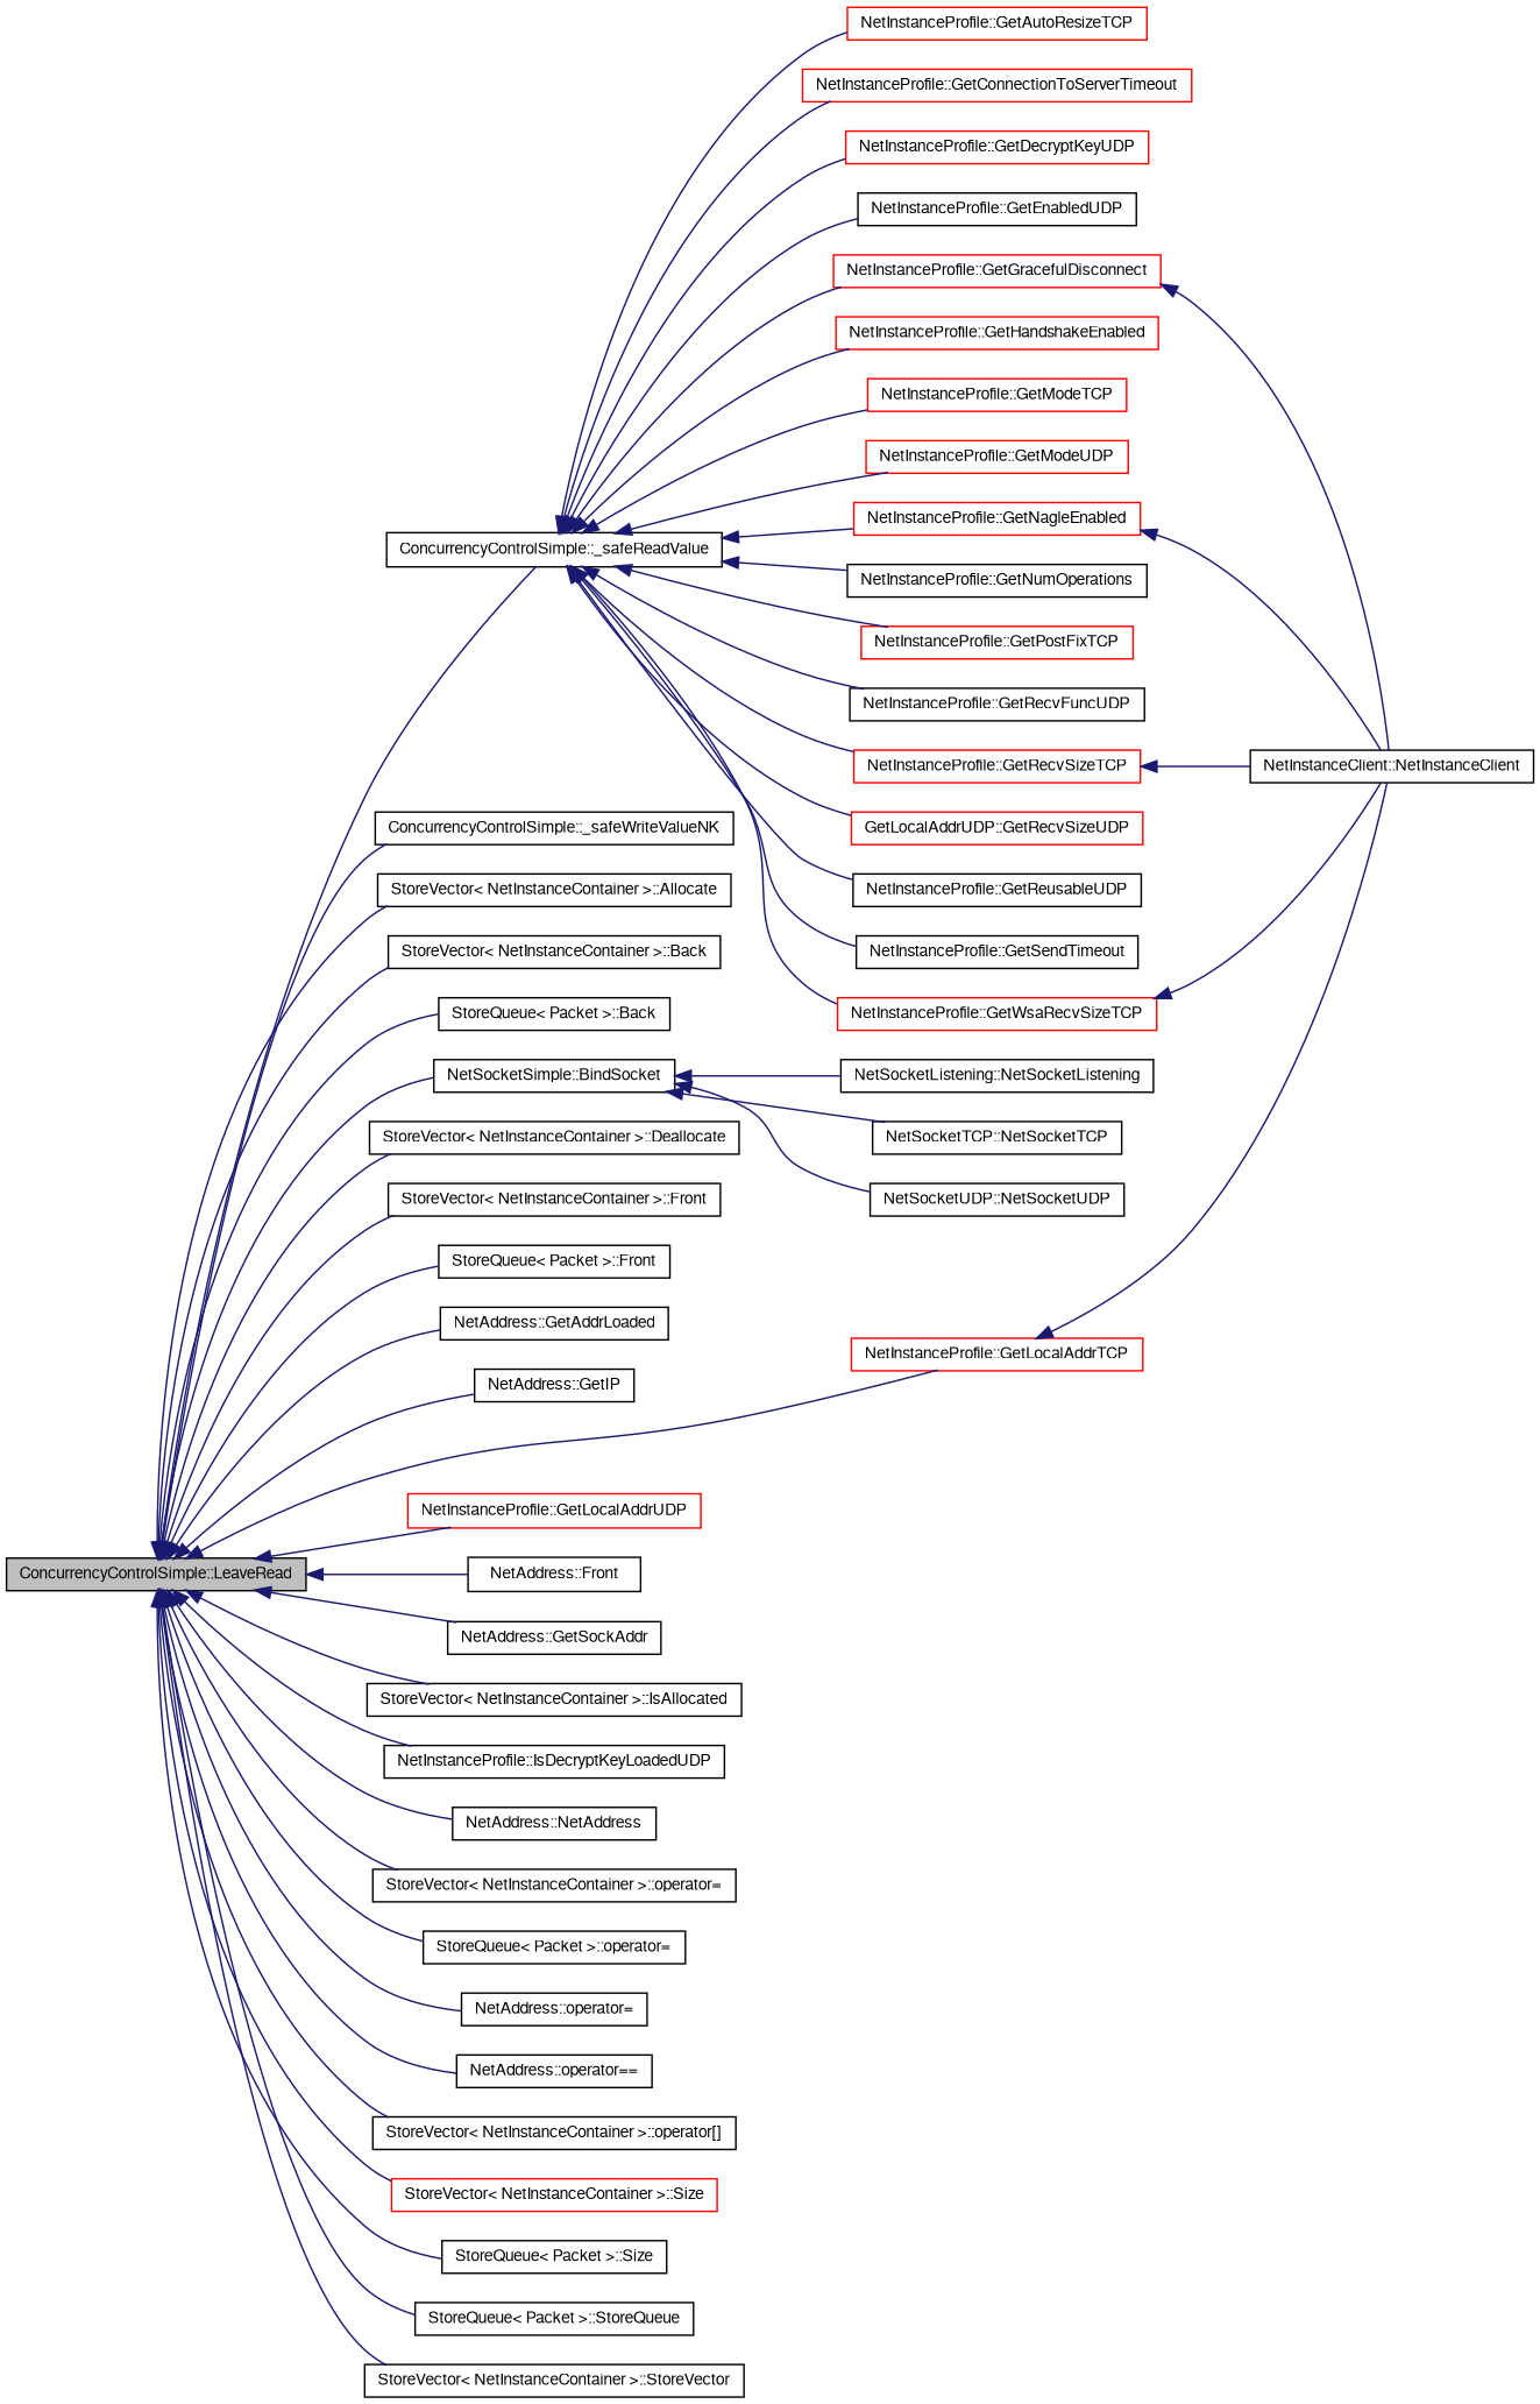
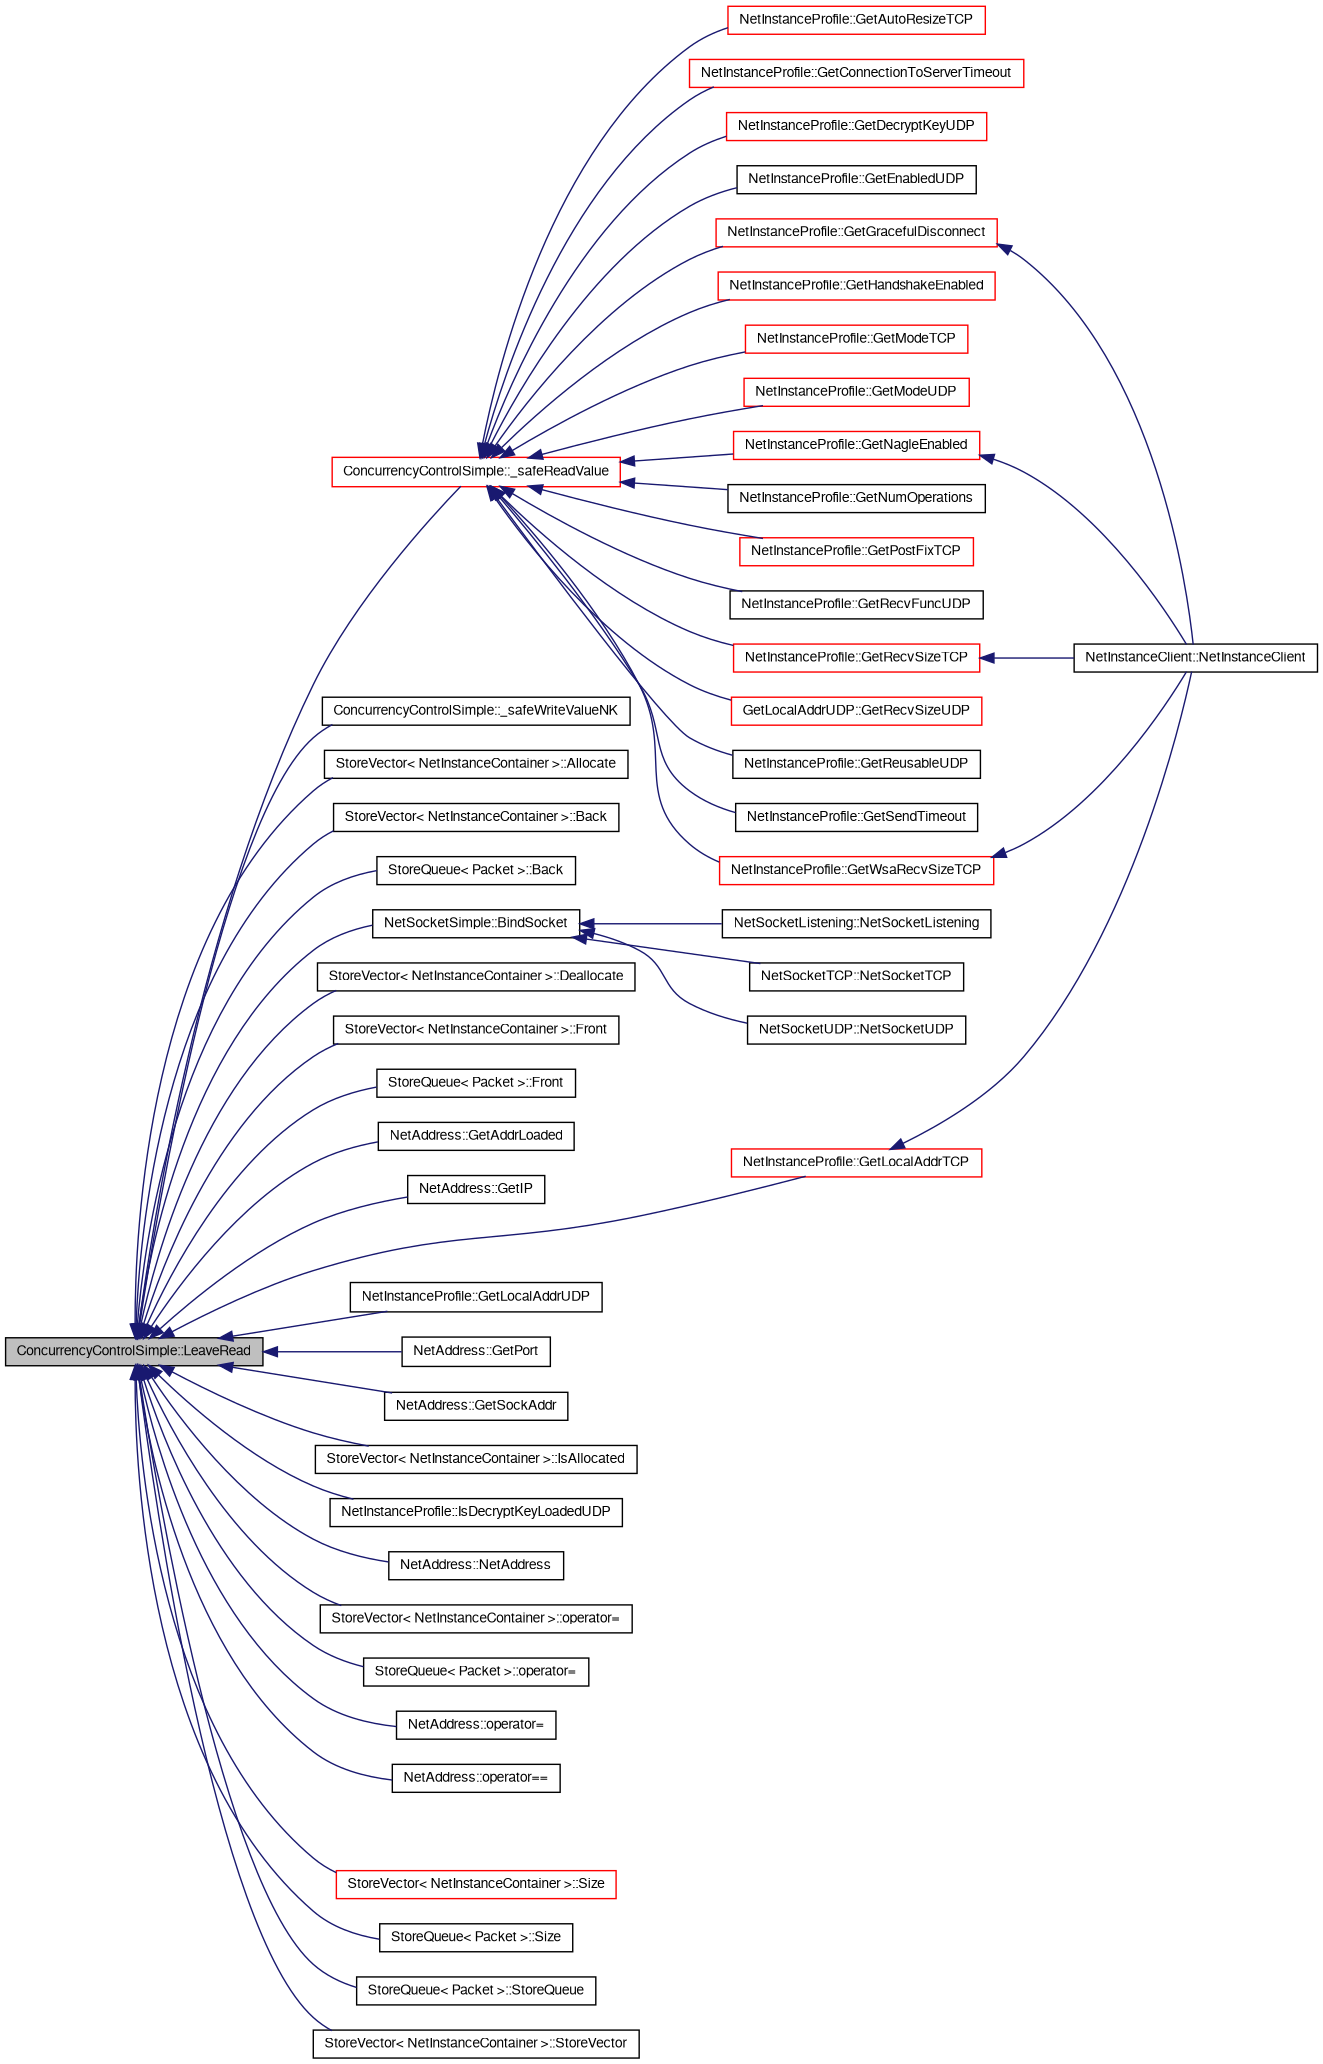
  digraph {
    rankdir=LR
    node [color=black fillcolor=white fontname=FreeSans fontsize=10 shape=record style=filled]
    edge [color=midnightblue dir=back fontname=FreeSans fontsize=10 labelfontname=FreeSans labelfontsize=10 style=solid]
    n1 [fillcolor=grey75 fontcolor=black height=0.2 label="ConcurrencyControlSimple::LeaveRead" width=0.4]
-   n2 [height=0.2 label="ConcurrencyControlSimple::_safeReadValue" width=0.4]
+   n2 [color=red height=0.2 label="ConcurrencyControlSimple::_safeReadValue" width=0.4]
    n3 [height=0.2 label="ConcurrencyControlSimple::_safeWriteValueNK" width=0.4]
    n4 [height=0.2 label="StoreVector\< NetInstanceContainer \>::Allocate" width=0.4]
    n5 [height=0.2 label="StoreVector\< NetInstanceContainer \>::Back" width=0.4]
    n6 [height=0.2 label="StoreQueue\< Packet \>::Back" width=0.4]
    n7 [height=0.2 label="NetSocketSimple::BindSocket" width=0.4]
    n8 [height=0.2 label="StoreVector\< NetInstanceContainer \>::Deallocate" width=0.4]
    n9 [height=0.2 label="StoreVector\< NetInstanceContainer \>::Front" width=0.4]
    n10 [height=0.2 label="StoreQueue\< Packet \>::Front" width=0.4]
    n11 [height=0.2 label="NetAddress::GetAddrLoaded" width=0.4]
    n12 [height=0.2 label="NetAddress::GetIP" width=0.4]
    n13 [color=red height=0.2 label="NetInstanceProfile::GetLocalAddrTCP" width=0.4]
-   n14 [color=red height=0.2 label="NetInstanceProfile::GetLocalAddrUDP" width=0.4]
-   n15 [height=0.2 label="NetAddress::Front" width=0.4]
+   n14 [height=0.2 label="NetInstanceProfile::GetLocalAddrUDP" width=0.4]
+   n15 [height=0.2 label="NetAddress::GetPort" width=0.4]
    n16 [height=0.2 label="NetAddress::GetSockAddr" width=0.4]
    n17 [height=0.2 label="StoreVector\< NetInstanceContainer \>::IsAllocated" width=0.4]
    n18 [height=0.2 label="NetInstanceProfile::IsDecryptKeyLoadedUDP" width=0.4]
    n19 [height=0.2 label="NetAddress::NetAddress" width=0.4]
    n20 [height=0.2 label="StoreVector\< NetInstanceContainer \>::operator=" width=0.4]
    n21 [height=0.2 label="StoreQueue\< Packet \>::operator=" width=0.4]
    n22 [height=0.2 label="NetAddress::operator=" width=0.4]
    n23 [height=0.2 label="NetAddress::operator==" width=0.4]
-   n24 [height=0.2 label="StoreVector\< NetInstanceContainer \>::operator[]" width=0.4]
    n25 [color=red height=0.2 label="StoreVector\< NetInstanceContainer \>::Size" width=0.4]
    n26 [height=0.2 label="StoreQueue\< Packet \>::Size" width=0.4]
    n27 [height=0.2 label="StoreQueue\< Packet \>::StoreQueue" width=0.4]
    n28 [height=0.2 label="StoreVector\< NetInstanceContainer \>::StoreVector" width=0.4]
    n29 [color=red height=0.2 label="NetInstanceProfile::GetAutoResizeTCP" width=0.4]
    n30 [color=red height=0.2 label="NetInstanceProfile::GetConnectionToServerTimeout" width=0.4]
    n31 [color=red height=0.2 label="NetInstanceProfile::GetDecryptKeyUDP" width=0.4]
    n32 [height=0.2 label="NetInstanceProfile::GetEnabledUDP" width=0.4]
    n33 [color=red height=0.2 label="NetInstanceProfile::GetGracefulDisconnect" width=0.4]
    n34 [color=red height=0.2 label="NetInstanceProfile::GetHandshakeEnabled" width=0.4]
    n35 [color=red height=0.2 label="NetInstanceProfile::GetModeTCP" width=0.4]
    n36 [color=red height=0.2 label="NetInstanceProfile::GetModeUDP" width=0.4]
    n37 [color=red height=0.2 label="NetInstanceProfile::GetNagleEnabled" width=0.4]
    n38 [height=0.2 label="NetInstanceProfile::GetNumOperations" width=0.4]
    n39 [color=red height=0.2 label="NetInstanceProfile::GetPostFixTCP" width=0.4]
    n40 [height=0.2 label="NetInstanceProfile::GetRecvFuncUDP" width=0.4]
    n41 [color=red height=0.2 label="NetInstanceProfile::GetRecvSizeTCP" width=0.4]
    n42 [color=red height=0.2 label="GetLocalAddrUDP::GetRecvSizeUDP" width=0.4]
    n43 [height=0.2 label="NetInstanceProfile::GetReusableUDP" width=0.4]
    n44 [height=0.2 label="NetInstanceProfile::GetSendTimeout" width=0.4]
    n45 [color=red height=0.2 label="NetInstanceProfile::GetWsaRecvSizeTCP" width=0.4]
    n46 [height=0.2 label="NetSocketListening::NetSocketListening" width=0.4]
    n47 [height=0.2 label="NetSocketTCP::NetSocketTCP" width=0.4]
    n48 [height=0.2 label="NetSocketUDP::NetSocketUDP" width=0.4]
    n49 [height=0.2 label="NetInstanceClient::NetInstanceClient" width=0.4]
    n1 -> n2
    n1 -> n3
    n1 -> n4
    n1 -> n5
    n1 -> n6
    n1 -> n7
    n1 -> n8
    n1 -> n9
    n1 -> n10
    n1 -> n11
    n1 -> n12
    n1 -> n13
    n1 -> n14
    n1 -> n15
    n1 -> n16
    n1 -> n17
    n1 -> n18
    n1 -> n19
    n1 -> n20
    n1 -> n21
    n1 -> n22
    n1 -> n23
-   n1 -> n24
    n1 -> n25
    n1 -> n26
    n1 -> n27
    n1 -> n28
    n2 -> n29
    n2 -> n30
    n2 -> n31
    n2 -> n32
    n2 -> n33
    n2 -> n34
    n2 -> n35
    n2 -> n36
    n2 -> n37
    n2 -> n38
    n2 -> n39
    n2 -> n40
    n2 -> n41
    n2 -> n42
    n2 -> n43
    n2 -> n44
    n2 -> n45
    n7 -> n46
    n7 -> n47
    n7 -> n48
    n13 -> n49
    n33 -> n49
    n37 -> n49
    n41 -> n49
    n45 -> n49
  }
